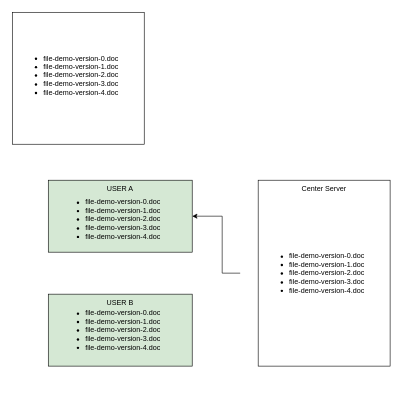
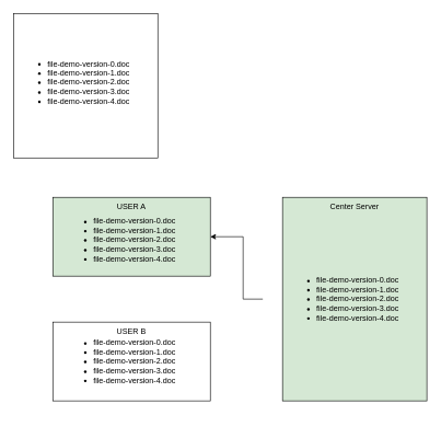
  <mxCell id="0" />
  <mxCell id="1" parent="0" />
  <mxCell id="2" value="" style="whiteSpace=wrap;html=1;aspect=fixed;" vertex="1" parent="1"><mxGeometry x="20" y="20" width="220" height="220" as="geometry" /></mxCell>
  <mxCell id="3" value="&lt;ul&gt;&lt;li&gt;file-demo-version-0.doc&lt;br&gt;&lt;/li&gt;&lt;li&gt;file-demo-version-1.doc&lt;/li&gt;&lt;li&gt;file-demo-version-2.doc&lt;/li&gt;&lt;li&gt;file-demo-version-3.doc&lt;/li&gt;&lt;li&gt;file-demo-version-4.doc&lt;/li&gt;&lt;/ul&gt;" style="text;strokeColor=none;fillColor=none;html=1;whiteSpace=wrap;verticalAlign=middle;overflow=hidden;" vertex="1" parent="1"><mxGeometry x="30" y="30" width="200" height="190" as="geometry" /></mxCell>
  <mxCell id="4" style="edgeStyle=orthogonalEdgeStyle;rounded=0;orthogonalLoop=1;jettySize=auto;html=1;entryX=1;entryY=0.5;entryDx=0;entryDy=0;" edge="1" parent="1" target="7"><mxGeometry relative="1" as="geometry"><mxPoint x="400" y="455" as="sourcePoint" /><Array as="points"><mxPoint x="370" y="455" /><mxPoint x="370" y="360" /></Array></mxGeometry></mxCell>
- <mxCell id="5" value="Center Server" style="rounded=0;whiteSpace=wrap;html=1;horizontal=1;verticalAlign=top;" vertex="1" parent="1"><mxGeometry x="430" y="300" width="220" height="310" as="geometry" /></mxCell>
+ <mxCell id="5" value="Center Server" style="rounded=0;whiteSpace=wrap;html=1;horizontal=1;verticalAlign=top;fillColor=#d5e8d4;" vertex="1" parent="1"><mxGeometry x="430" y="300" width="220" height="310" as="geometry" /></mxCell>
  <mxCell id="6" value="&lt;ul&gt;&lt;li&gt;file-demo-version-0.doc&lt;br&gt;&lt;/li&gt;&lt;li&gt;file-demo-version-1.doc&lt;/li&gt;&lt;li&gt;file-demo-version-2.doc&lt;/li&gt;&lt;li&gt;file-demo-version-3.doc&lt;/li&gt;&lt;li&gt;file-demo-version-4.doc&lt;/li&gt;&lt;/ul&gt;" style="text;strokeColor=none;fillColor=none;html=1;whiteSpace=wrap;verticalAlign=middle;overflow=hidden;" vertex="1" parent="1"><mxGeometry x="440" y="360" width="200" height="190" as="geometry" /></mxCell>
  <mxCell id="7" value="USER A" style="rounded=0;whiteSpace=wrap;html=1;verticalAlign=top;fillColor=#d5e8d4;" vertex="1" parent="1"><mxGeometry x="80" y="300" width="240" height="120" as="geometry" /></mxCell>
- <mxCell id="8" value="USER B" style="rounded=0;whiteSpace=wrap;html=1;verticalAlign=top;fillColor=#d5e8d4;" vertex="1" parent="1"><mxGeometry x="80" y="490" width="240" height="120" as="geometry" /></mxCell>
+ <mxCell id="8" value="USER B" style="rounded=0;whiteSpace=wrap;html=1;verticalAlign=top;" vertex="1" parent="1"><mxGeometry x="80" y="490" width="240" height="120" as="geometry" /></mxCell>
  <mxCell id="9" value="&lt;ul&gt;&lt;li&gt;file-demo-version-0.doc&lt;br&gt;&lt;/li&gt;&lt;li&gt;file-demo-version-1.doc&lt;/li&gt;&lt;li&gt;file-demo-version-2.doc&lt;/li&gt;&lt;li&gt;file-demo-version-3.doc&lt;/li&gt;&lt;li&gt;file-demo-version-4.doc&lt;/li&gt;&lt;/ul&gt;" style="text;strokeColor=none;fillColor=none;html=1;whiteSpace=wrap;verticalAlign=middle;overflow=hidden;" vertex="1" parent="1"><mxGeometry x="100" y="270" width="200" height="190" as="geometry" /></mxCell>
  <mxCell id="10" value="&lt;ul&gt;&lt;li&gt;file-demo-version-0.doc&lt;br&gt;&lt;/li&gt;&lt;li&gt;file-demo-version-1.doc&lt;/li&gt;&lt;li&gt;file-demo-version-2.doc&lt;/li&gt;&lt;li&gt;file-demo-version-3.doc&lt;/li&gt;&lt;li&gt;file-demo-version-4.doc&lt;/li&gt;&lt;/ul&gt;" style="text;strokeColor=none;fillColor=none;html=1;whiteSpace=wrap;verticalAlign=middle;overflow=hidden;" vertex="1" parent="1"><mxGeometry x="100" y="455" width="200" height="190" as="geometry" /></mxCell>
